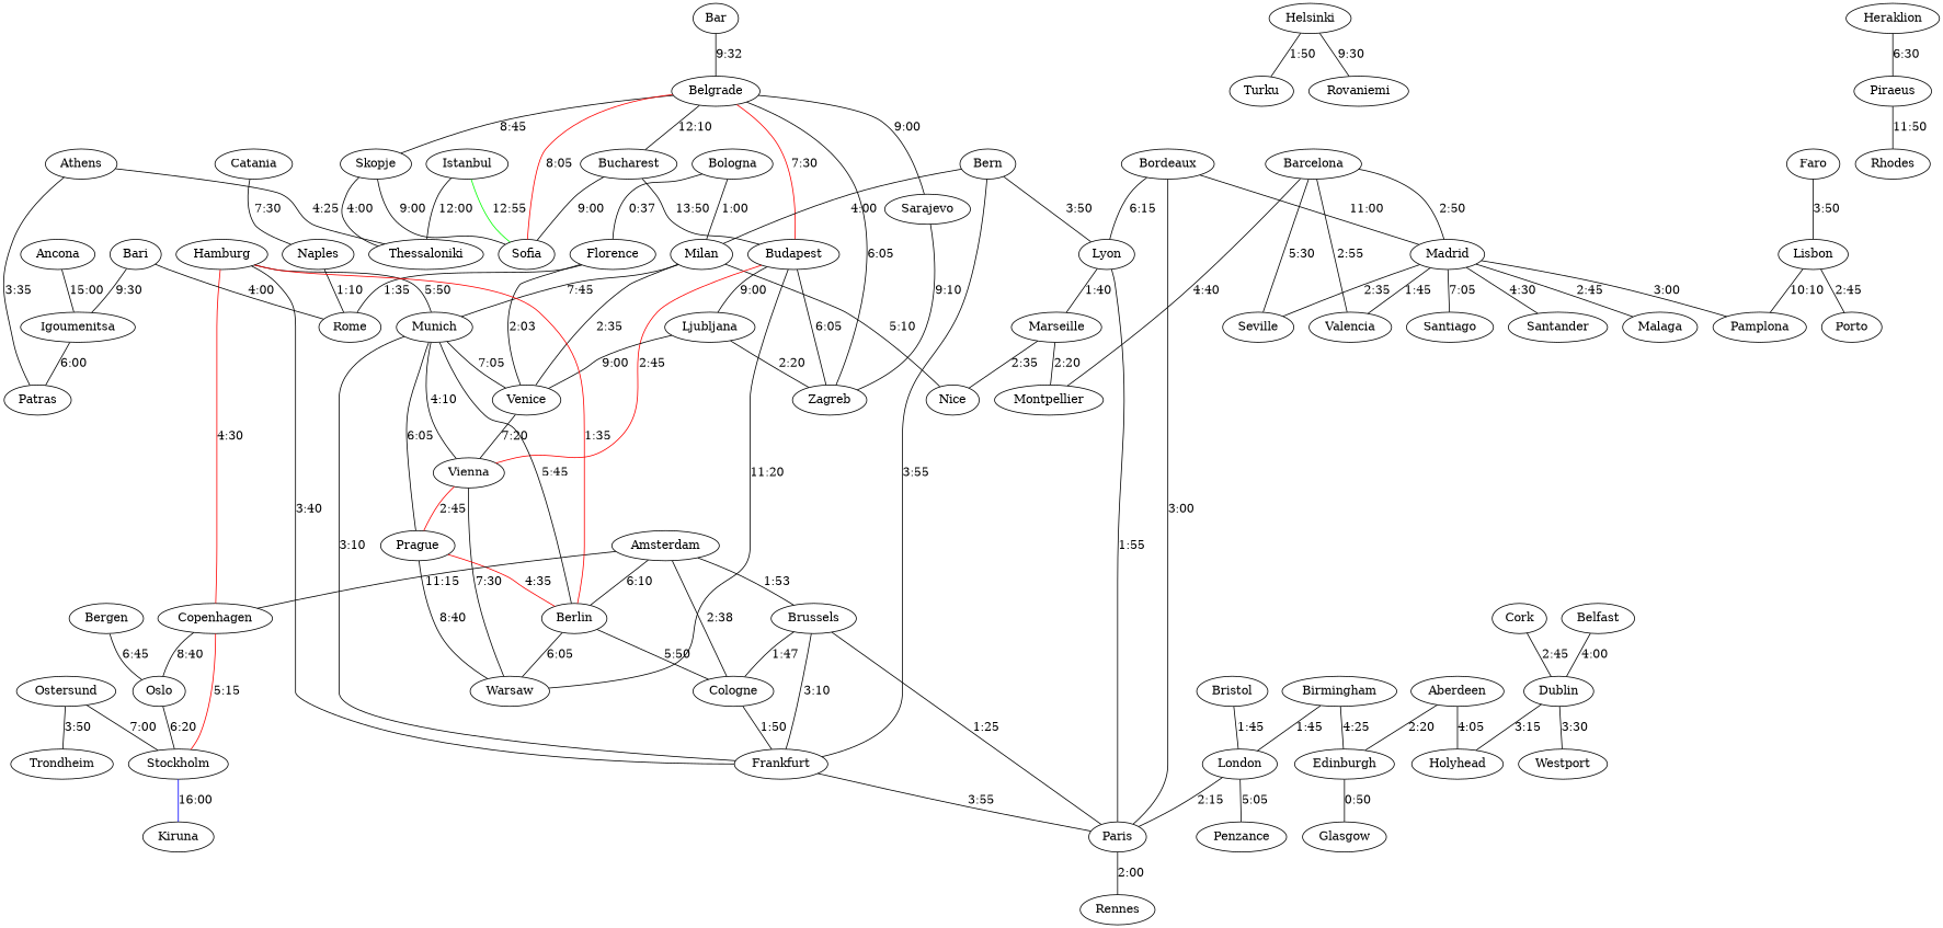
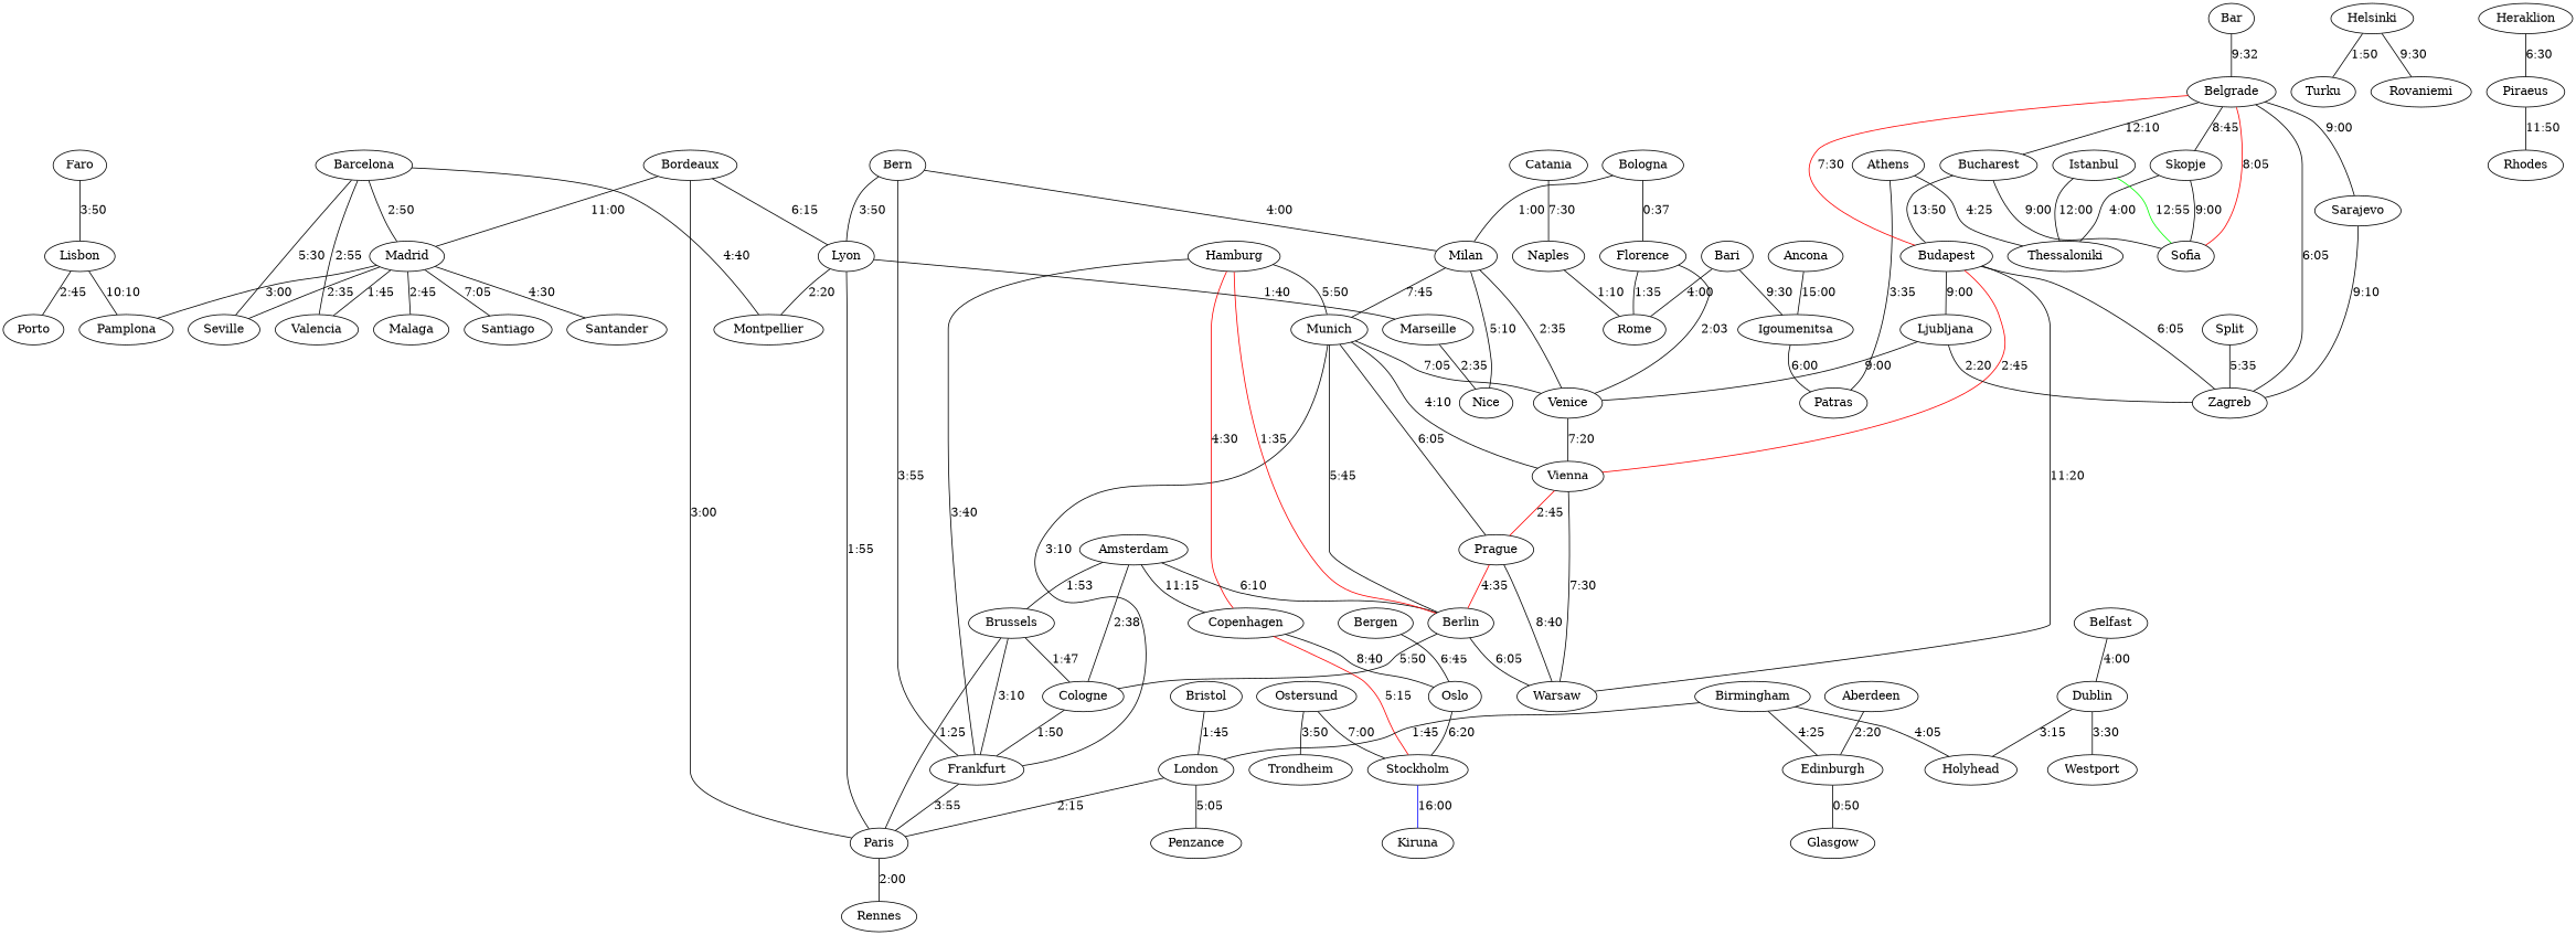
  graph {
    Bergen
    Oslo
    Stockholm
    Kiruna
    Bologna
    Florence
    Milan
    Venice
    Rome
    Munich
    Nice
    Vienna
    Ostersund
    Trondheim
    Helsinki
    Turku
    Rovaniemi
    Barcelona
    Montpellier
    Valencia
    Madrid
    Seville
    Santiago
    Santander
    Malaga
    Pamplona
    Sarajevo
    Zagreb
    Catania
    Naples
    Cologne
    Frankfurt
    Paris
    Hamburg
    Rennes
    Prague
    Copenhagen
    Heraklion
    Piraeus
    Rhodes
    Belfast
    Dublin
    Holyhead
    Westport
    Athens
    Thessaloniki
    Patras
    Lyon
    Marseille
    Bristol
    London
    Penzance
    Budapest
    Ljubljana
    Warsaw
    Belgrade
    Bucharest
    Skopje
    Sofia
    Amsterdam
    Brussels
    Berlin
    Aberdeen
    Edinburgh
    Glasgow
    Igoumenitsa
    Lisbon
    Porto
    Faro
    Bern
    Bari
    Bordeaux
    Istanbul
    Ancona
    Bar
    Birmingham
-   Cork
+   Split
    Bergen -- Oslo [label="6:45"]
    Oslo -- Stockholm [label="6:20"]
    Stockholm -- Kiruna [color=blue label="16:00"]
    Bologna -- Florence [label="0:37"]
    Bologna -- Milan [label="1:00"]
    Florence -- Venice [label="2:03"]
    Florence -- Rome [label="1:35"]
    Milan -- Venice [label="2:35"]
    Milan -- Munich [label="7:45"]
    Milan -- Nice [label="5:10"]
    Venice -- Vienna [label="7:20"]
    Munich -- Venice [label="7:05"]
    Munich -- Vienna [label="4:10"]
    Munich -- Prague [label="6:05"]
    Vienna -- Prague [color=red label="2:45"]
    Vienna -- Warsaw [label="7:30"]
    Ostersund -- Stockholm [label="7:00"]
    Ostersund -- Trondheim [label="3:50"]
    Helsinki -- Turku [label="1:50"]
    Helsinki -- Rovaniemi [label="9:30"]
    Barcelona -- Montpellier [label="4:40"]
    Barcelona -- Valencia [label="2:55"]
    Barcelona -- Madrid [label="2:50"]
    Barcelona -- Seville [label="5:30"]
    Madrid -- Valencia [label="1:45"]
    Madrid -- Seville [label="2:35"]
    Madrid -- Santiago [label="7:05"]
    Madrid -- Santander [label="4:30"]
    Madrid -- Malaga [label="2:45"]
    Madrid -- Pamplona [label="3:00"]
    Sarajevo -- Zagreb [label="9:10"]
    Catania -- Naples [label="7:30"]
    Naples -- Rome [label="1:10"]
    Cologne -- Frankfurt [label="1:50"]
    Frankfurt -- Munich [label="3:10"]
    Frankfurt -- Paris [label="3:55"]
    Frankfurt -- Hamburg [label="3:40"]
    Paris -- Rennes [label="2:00"]
    Hamburg -- Munich [label="5:50"]
    Hamburg -- Copenhagen [color=red label="4:30"]
    Prague -- Warsaw [label="8:40"]
    Prague -- Berlin [color=red label="4:35"]
    Copenhagen -- Oslo [label="8:40"]
    Copenhagen -- Stockholm [color=red label="5:15"]
    Heraklion -- Piraeus [label="6:30"]
    Piraeus -- Rhodes [label="11:50"]
    Belfast -- Dublin [label="4:00"]
    Dublin -- Holyhead [label="3:15"]
    Dublin -- Westport [label="3:30"]
    Athens -- Thessaloniki [label="4:25"]
    Athens -- Patras [label="3:35"]
    Lyon -- Paris [label="1:55"]
    Lyon -- Marseille [label="1:40"]
    Marseille -- Nice [label="2:35"]
-   Marseille -- Montpellier [label="2:20"]
+   Lyon -- Montpellier [label="2:20"]
    Bristol -- London [label="1:45"]
    London -- Paris [label="2:15"]
    London -- Penzance [label="5:05"]
    Budapest -- Vienna [color=red label="2:45"]
    Budapest -- Zagreb [label="6:05"]
    Budapest -- Ljubljana [label="9:00"]
    Budapest -- Warsaw [label="11:20"]
    Ljubljana -- Venice [label="9:00"]
    Ljubljana -- Zagreb [label="2:20"]
    Belgrade -- Sarajevo [label="9:00"]
    Belgrade -- Zagreb [label="6:05"]
    Belgrade -- Budapest [color=red label="7:30"]
    Belgrade -- Bucharest [label="12:10"]
    Belgrade -- Skopje [label="8:45"]
    Bucharest -- Budapest [label="13:50"]
    Bucharest -- Sofia [label="9:00"]
    Skopje -- Thessaloniki [label="4:00"]
    Skopje -- Sofia [label="9:00"]
    Sofia -- Belgrade [color=red label="8:05"]
    Amsterdam -- Cologne [label="2:38"]
    Amsterdam -- Copenhagen [label="11:15"]
    Amsterdam -- Brussels [label="1:53"]
    Amsterdam -- Berlin [label="6:10"]
    Brussels -- Cologne [label="1:47"]
    Brussels -- Frankfurt [label="3:10"]
    Brussels -- Paris [label="1:25"]
    Berlin -- Munich [label="5:45"]
    Berlin -- Cologne [label="5:50"]
    Berlin -- Hamburg [color=red label="1:35"]
    Berlin -- Warsaw [label="6:05"]
    Aberdeen -- Edinburgh [label="2:20"]
    Edinburgh -- Glasgow [label="0:50"]
    Igoumenitsa -- Patras [label="6:00"]
    Lisbon -- Pamplona [label="10:10"]
    Lisbon -- Porto [label="2:45"]
    Faro -- Lisbon [label="3:50"]
    Bern -- Milan [label="4:00"]
    Bern -- Frankfurt [label="3:55"]
    Bern -- Lyon [label="3:50"]
    Bari -- Rome [label="4:00"]
    Bari -- Igoumenitsa [label="9:30"]
    Bordeaux -- Madrid [label="11:00"]
    Bordeaux -- Paris [label="3:00"]
    Bordeaux -- Lyon [label="6:15"]
    Istanbul -- Thessaloniki [label="12:00"]
    Istanbul -- Sofia [color=green label="12:55"]
    Ancona -- Igoumenitsa [label="15:00"]
    Bar -- Belgrade [label="9:32"]
-   Aberdeen -- Holyhead [label="4:05"]
+   Birmingham -- Holyhead [label="4:05"]
    Birmingham -- London [label="1:45"]
    Birmingham -- Edinburgh [label="4:25"]
-   Cork -- Dublin [label="2:45"]
+   Split -- Zagreb [label="5:35"]
  }
